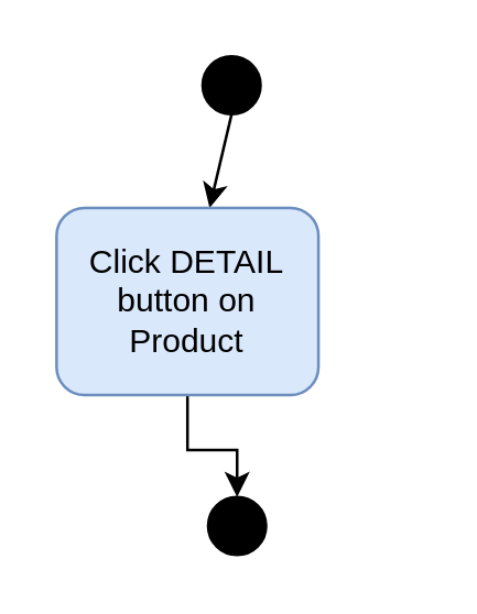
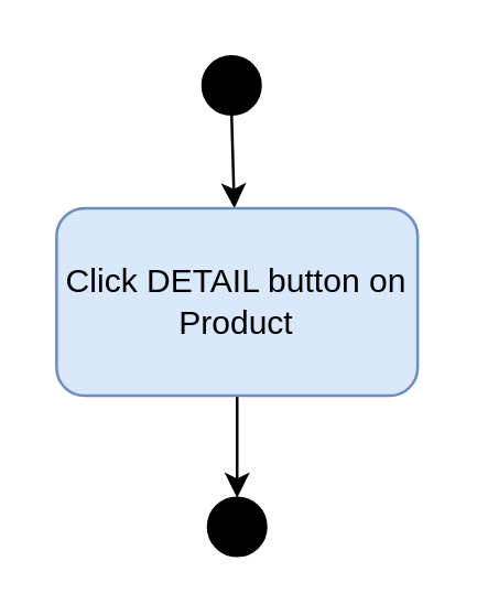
  <mxCell id="0" />
  <mxCell id="1" parent="0" />
  <mxCell id="2" value="" style="ellipse;whiteSpace=wrap;html=1;aspect=fixed;fillColor=#000000;" vertex="1" parent="1"><mxGeometry x="73" y="20" width="21" height="21" as="geometry" /></mxCell>
  <mxCell id="3" value="" style="endArrow=classic;html=1;exitX=0.5;exitY=1;exitDx=0;exitDy=0;" edge="1" parent="1" source="2" target="5"><mxGeometry width="50" height="50" relative="1" as="geometry"><mxPoint x="-204" y="226" as="sourcePoint" /><mxPoint x="84" y="127" as="targetPoint" /></mxGeometry></mxCell>
  <mxCell id="4" style="edgeStyle=orthogonalEdgeStyle;rounded=0;orthogonalLoop=1;jettySize=auto;html=1;entryX=0.5;entryY=0;entryDx=0;entryDy=0;" edge="1" parent="1" source="5" target="6"><mxGeometry relative="1" as="geometry"><mxPoint x="85.5" y="173" as="targetPoint" /></mxGeometry></mxCell>
- <mxCell id="5" value="Click DETAIL button on Product" style="rounded=1;whiteSpace=wrap;html=1;fillColor=#dae8fc;strokeColor=#6c8ebf;" vertex="1" parent="1"><mxGeometry x="20" y="75" width="95" height="68" as="geometry" /></mxCell>
+ <mxCell id="5" value="Click DETAIL button on Product" style="rounded=1;whiteSpace=wrap;html=1;fillColor=#dae8fc;strokeColor=#6c8ebf;" vertex="1" parent="1"><mxGeometry x="20" y="75" width="131" height="68" as="geometry" /></mxCell>
  <mxCell id="6" value="" style="ellipse;whiteSpace=wrap;html=1;aspect=fixed;fillColor=#000000;" vertex="1" parent="1"><mxGeometry x="75" y="180" width="21" height="21" as="geometry" /></mxCell>
